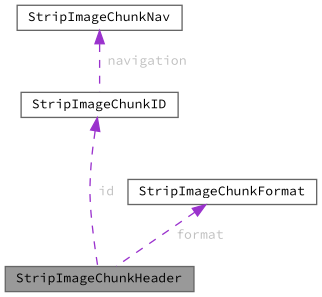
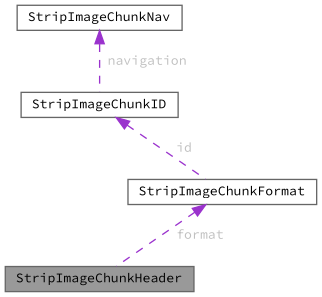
  digraph {
    fontname="Source Code Pro"
    node [color=gray40 fillcolor=white fontname="Source Code Pro" fontsize=10 shape=box style=filled]
    edge [color=darkorchid3 dir=back fontcolor=grey fontname="Source Code Pro" fontsize=10 labelfontname=Helvetica labelfontsize=10 style=dashed]
    n1 [fillcolor=grey60 fontcolor=black height=0.2 label=StripImageChunkHeader width=0.4]
    n2 [height=0.2 label=StripImageChunkID width=0.4]
    n3 [height=0.2 label=StripImageChunkNav width=0.4]
    n4 [height=0.2 label=StripImageChunkFormat width=0.4]
-   n2 -> n1 [label=" id"]
+   n2 -> n4 [label=" id"]
    n3 -> n2 [label=" navigation"]
    n4 -> n1 [label=" format"]
  }
